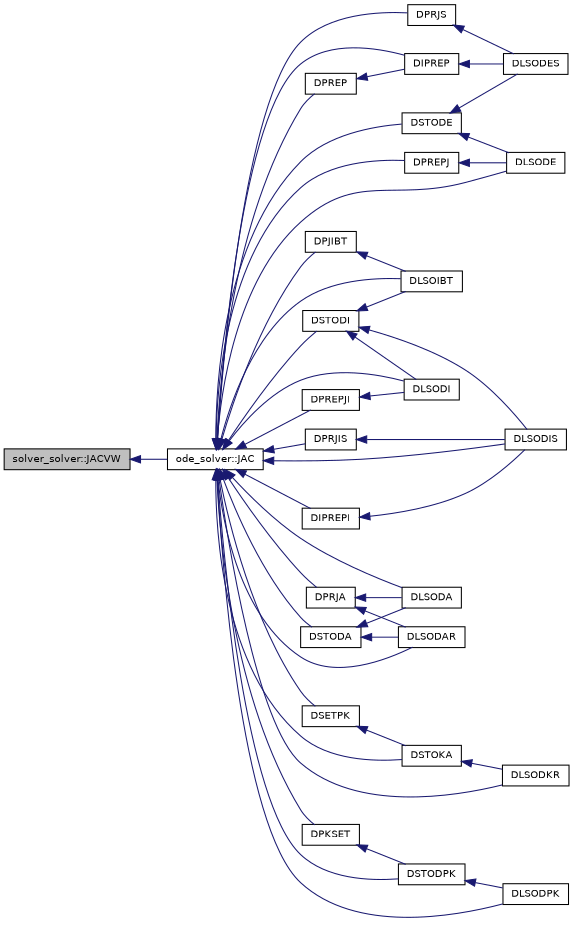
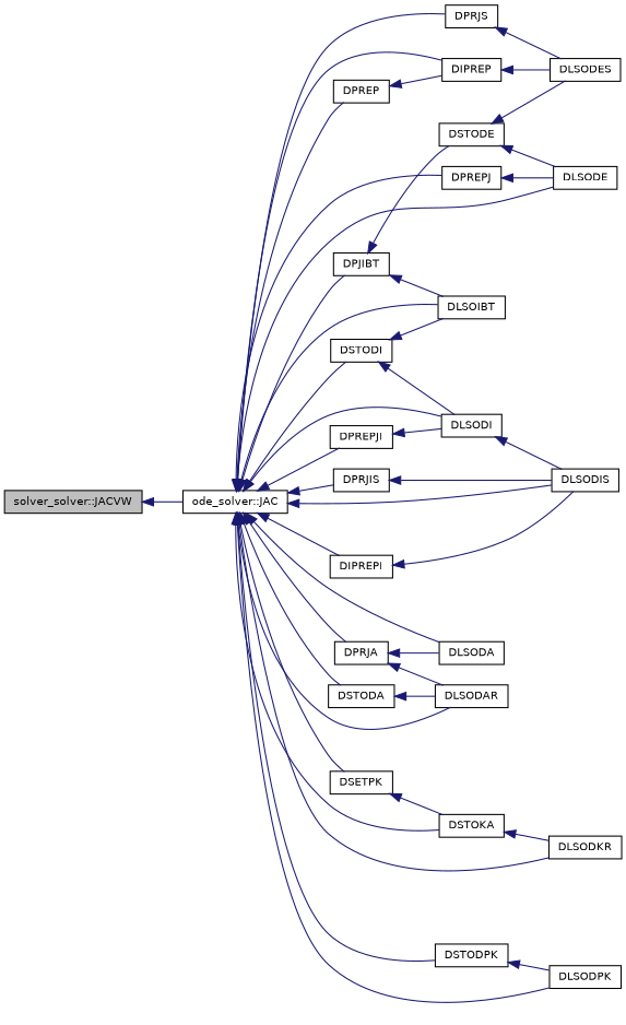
  digraph {
    rankdir=LR
    node [color=black fillcolor=white fontname=Helvetica fontsize=10 shape=record style=filled]
    edge [color=midnightblue dir=back fontname=Helvetica fontsize=10 labelfontname=Helvetica labelfontsize=10 style=solid]
    n1 [fillcolor=grey75 fontcolor=black height=0.2 label="solver_solver::JACVW" width=0.4]
    n2 [height=0.2 label="ode_solver::JAC" width=0.4]
    n3 [height=0.2 label=DIPREP width=0.4]
    n4 [height=0.2 label=DIPREPI width=0.4]
    n5 [height=0.2 label=DLSODIS width=0.4]
    n6 [height=0.2 label=DLSODA width=0.4]
    n7 [height=0.2 label=DLSODAR width=0.4]
    n8 [height=0.2 label=DLSODE width=0.4]
    n9 [height=0.2 label=DLSODI width=0.4]
    n10 [height=0.2 label=DLSODKR width=0.4]
    n11 [height=0.2 label=DLSODPK width=0.4]
    n12 [height=0.2 label=DLSOIBT width=0.4]
    n13 [height=0.2 label=DPJIBT width=0.4]
-   n14 [height=0.2 label=DPKSET width=0.4]
    n15 [height=0.2 label=DSTODPK width=0.4]
    n16 [height=0.2 label=DPREP width=0.4]
    n17 [height=0.2 label=DPREPJ width=0.4]
    n18 [height=0.2 label=DPREPJI width=0.4]
    n19 [height=0.2 label=DPRJA width=0.4]
    n20 [height=0.2 label=DPRJIS width=0.4]
    n21 [height=0.2 label=DPRJS width=0.4]
    n22 [height=0.2 label=DSETPK width=0.4]
    n23 [height=0.2 label=DSTOKA width=0.4]
    n24 [height=0.2 label=DSTODA width=0.4]
    n25 [height=0.2 label=DSTODE width=0.4]
    n26 [height=0.2 label=DSTODI width=0.4]
    n27 [height=0.2 label=DLSODES width=0.4]
    n1 -> n2
    n2 -> n3
    n2 -> n4
    n2 -> n5
    n2 -> n6
    n2 -> n7
    n2 -> n8
    n2 -> n9
    n2 -> n10
    n2 -> n11
    n2 -> n12
    n2 -> n13
-   n2 -> n14
    n2 -> n15
    n2 -> n16
    n2 -> n17
    n2 -> n18
    n2 -> n19
    n2 -> n20
    n2 -> n21
    n2 -> n22
    n2 -> n23
    n2 -> n24
-   n2 -> n25
+   n13 -> n25
    n2 -> n26
    n3 -> n27
    n4 -> n5
    n13 -> n12
-   n14 -> n15
    n15 -> n11
    n16 -> n3
    n17 -> n8
    n18 -> n9
    n19 -> n6
    n19 -> n7
    n20 -> n5
    n21 -> n27
    n22 -> n23
    n23 -> n10
-   n24 -> n6
    n24 -> n7
    n25 -> n8
    n25 -> n27
-   n26 -> n5
+   n9 -> n5
    n26 -> n9
    n26 -> n12
  }
